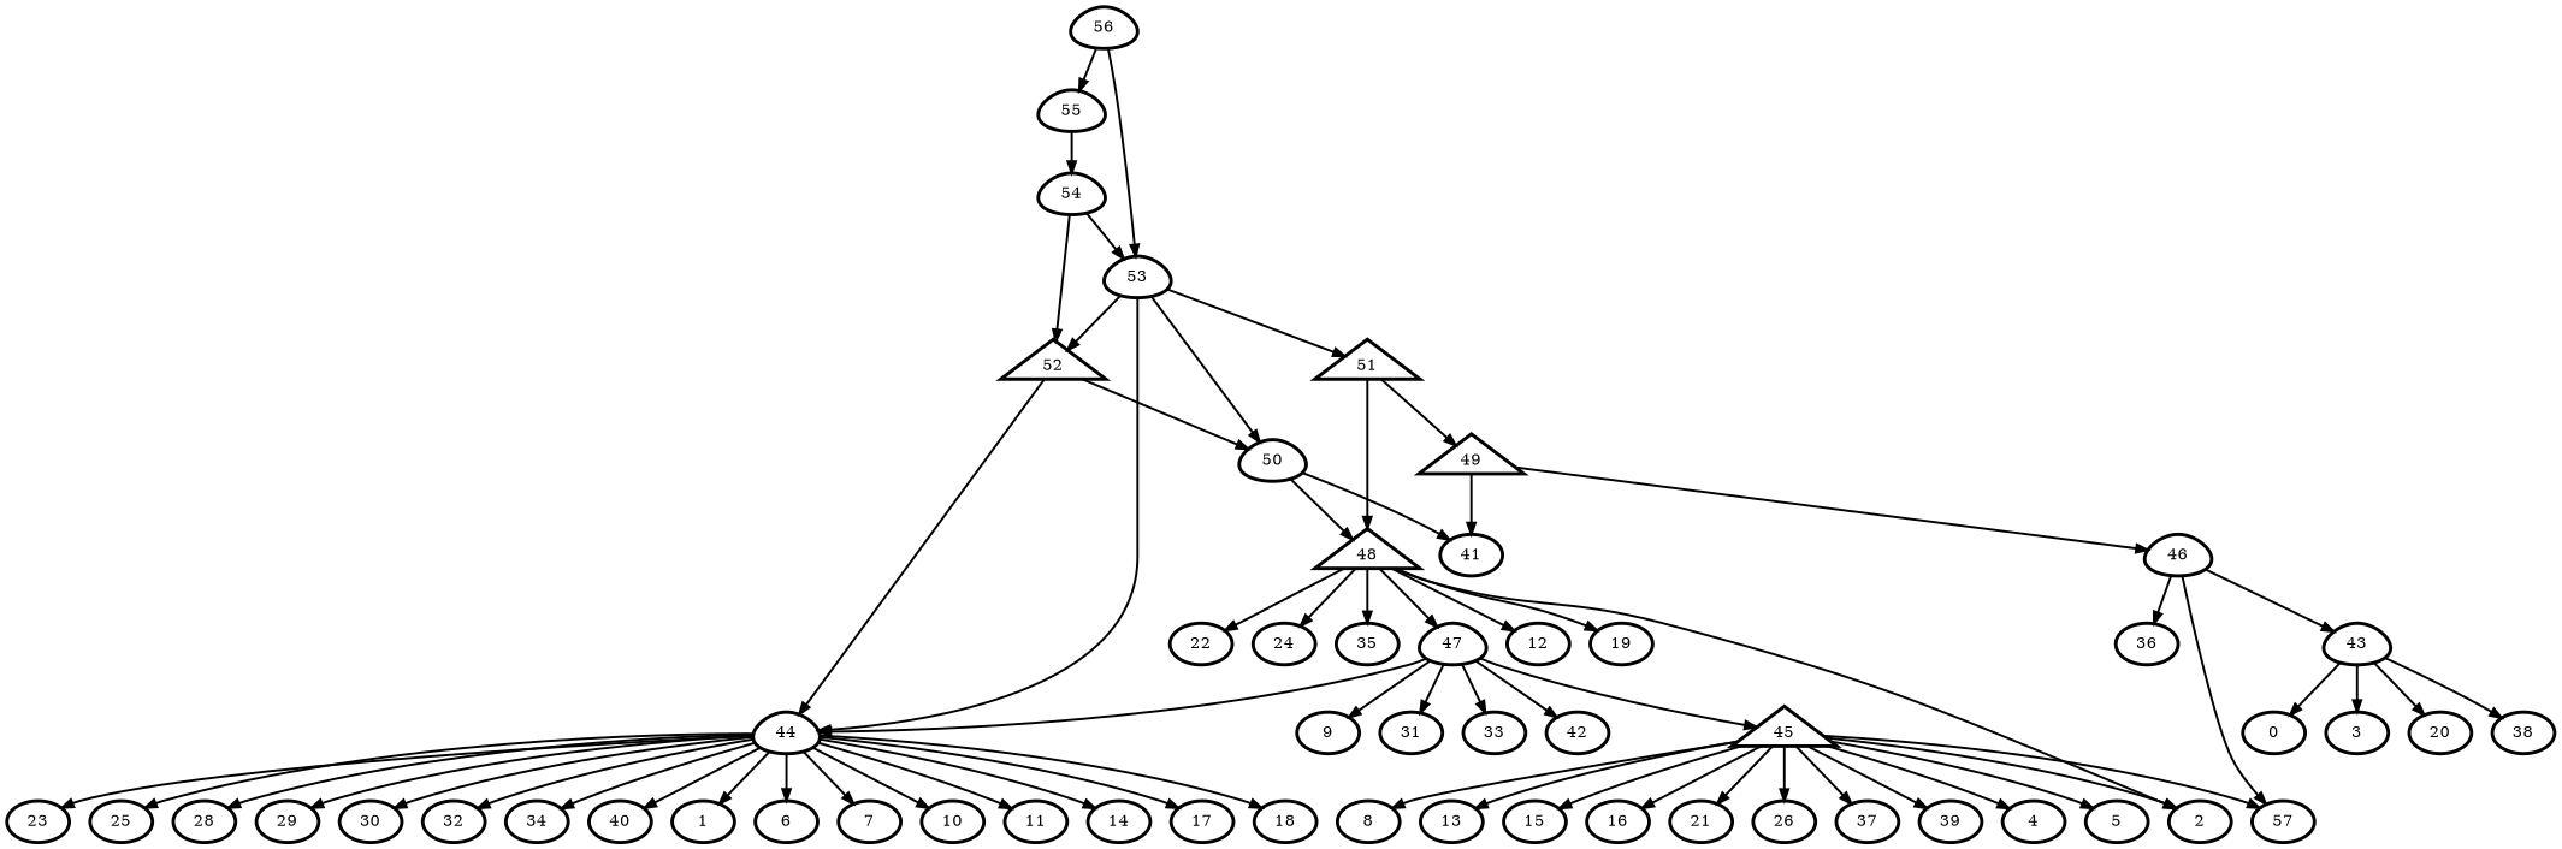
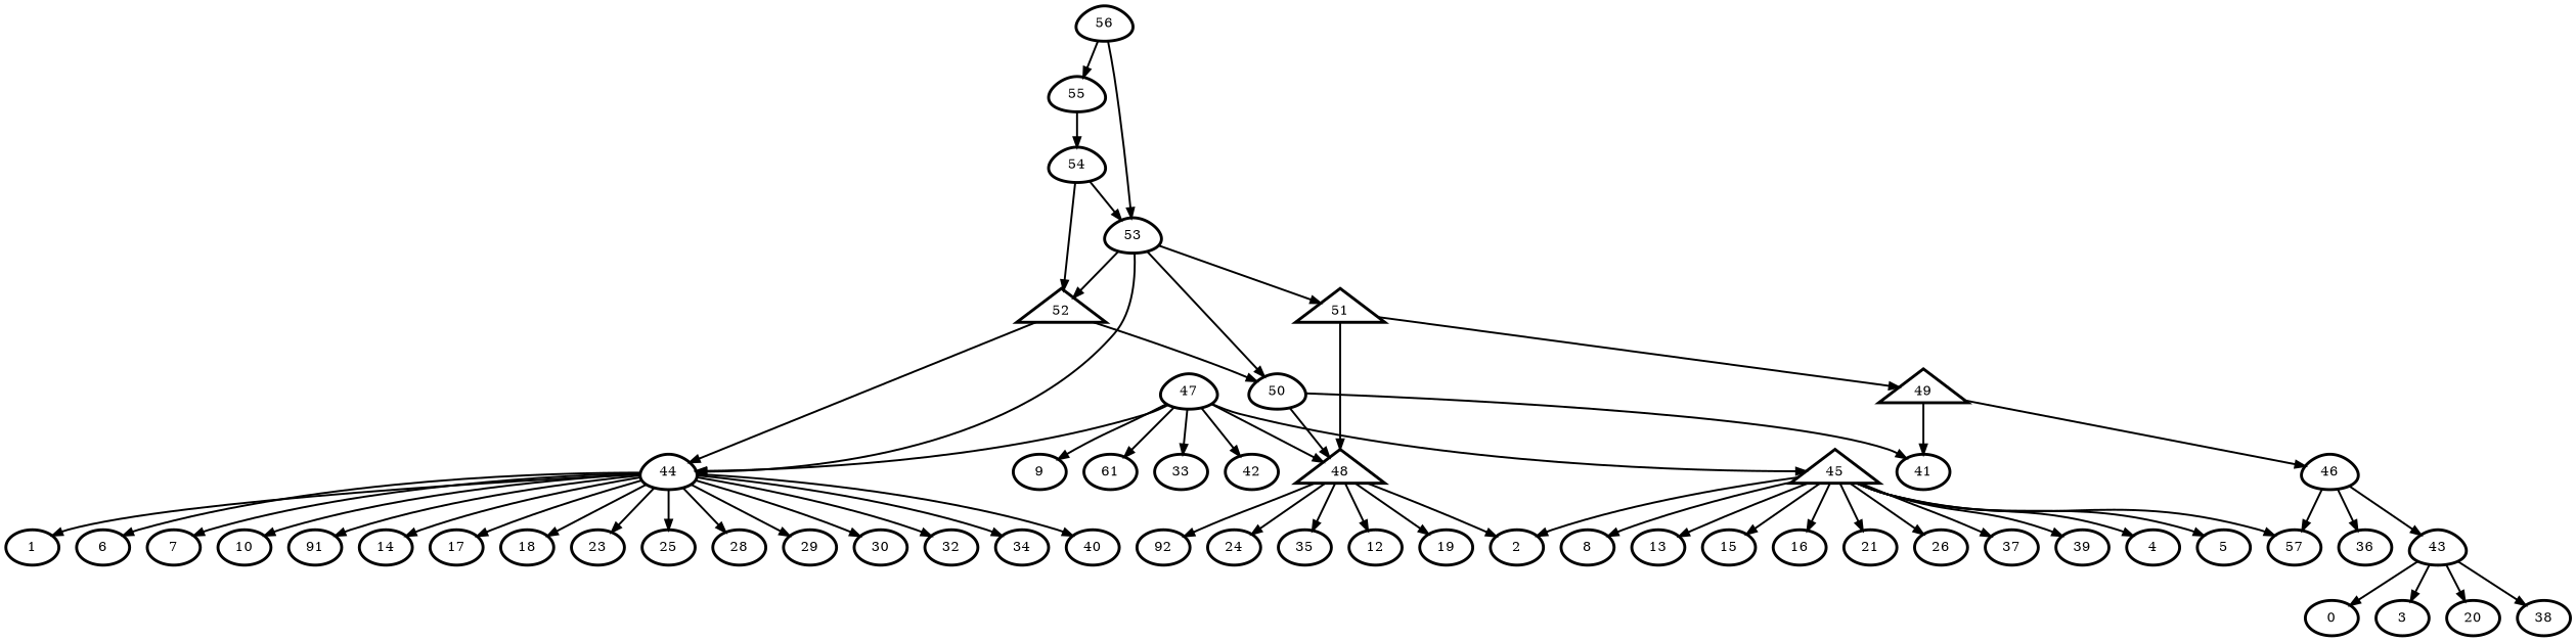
  digraph {
    node [penwidth=3]
    edge [penwidth=2]
    n1 [label=0]
    n2 [label=1]
    n3 [label=2]
    n4 [label=3]
    n5 [label=4]
    n6 [label=5]
    n7 [label=6]
    n8 [label=7]
    n9 [label=8]
    n10 [label=9]
    n11 [label=10]
-   n12 [label=11]
+   n12 [label=91]
    n13 [label=12]
    n14 [label=13]
    n15 [label=14]
    n16 [label=15]
    n17 [label=16]
    n18 [label=17]
    n19 [label=18]
    n20 [label=19]
    n21 [label=20]
    n22 [label=21]
-   n23 [label=22]
+   n23 [label=92]
    n24 [label=23]
    n25 [label=24]
    n26 [label=25]
    n27 [label=26]
    n28 [label=57]
    n29 [label=28]
    n30 [label=29]
    n31 [label=30]
-   n32 [label=31]
+   n32 [label=61]
    n33 [label=32]
    n34 [label=33]
    n35 [label=34]
    n36 [label=35]
    n37 [label=36]
    n38 [label=37]
    n39 [label=38]
    n40 [label=39]
    n41 [label=40]
    n42 [label=41]
    n43 [label=42]
    n44 [label=43 shape=egg]
    n45 [label=44 shape=egg]
    n46 [label=46 shape=egg]
    n47 [label=47 shape=egg]
    n48 [label=45 shape=triangle]
    n49 [label=50 shape=egg]
    n50 [label=48 shape=triangle]
    n51 [label=53 shape=egg]
    n52 [label=51 shape=triangle]
    n53 [label=52 shape=triangle]
    n54 [label=49 shape=triangle]
    n55 [label=54 shape=egg]
    n56 [label=55 shape=egg]
    n57 [label=56 shape=egg]
    n44 -> n1
    n44 -> n4
    n44 -> n21
    n44 -> n39
    n45 -> n2
    n45 -> n7
    n45 -> n8
    n45 -> n11
    n45 -> n12
    n45 -> n15
    n45 -> n18
    n45 -> n19
    n45 -> n24
    n45 -> n26
    n45 -> n29
    n45 -> n30
    n45 -> n31
    n45 -> n33
    n45 -> n35
    n45 -> n41
    n46 -> n28
    n46 -> n37
    n46 -> n44
    n47 -> n10
    n47 -> n32
    n47 -> n34
    n47 -> n43
    n47 -> n45
    n47 -> n48
    n48 -> n3
    n48 -> n5
    n48 -> n6
    n48 -> n9
    n48 -> n14
    n48 -> n16
    n48 -> n17
    n48 -> n22
    n48 -> n27
    n48 -> n28
    n48 -> n38
    n48 -> n40
    n49 -> n42
    n49 -> n50
    n50 -> n3
    n50 -> n13
    n50 -> n20
    n50 -> n23
    n50 -> n25
    n50 -> n36
-   n50 -> n47
+   n47 -> n50
    n51 -> n45
    n51 -> n49
    n51 -> n52
    n51 -> n53
    n52 -> n50
    n52 -> n54
    n53 -> n45
    n53 -> n49
    n54 -> n42
    n54 -> n46
    n55 -> n51
    n55 -> n53
    n56 -> n55
    n57 -> n51
    n57 -> n56
  }
